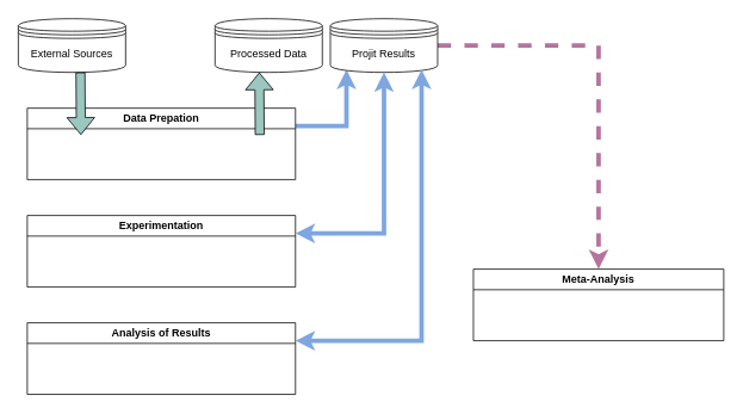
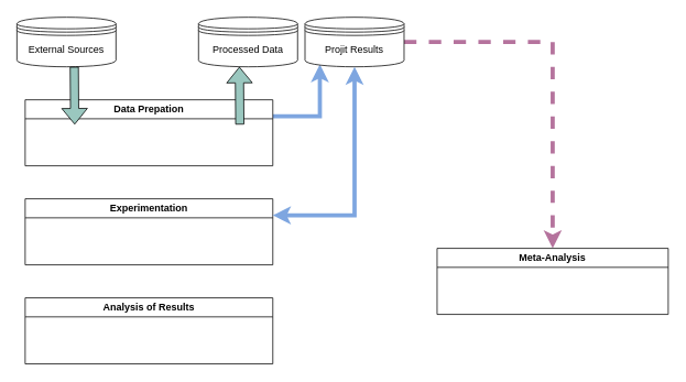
  <mxCell id="0" />
  <mxCell id="1" parent="0" />
  <mxCell id="2" value="External Sources" style="shape=datastore;whiteSpace=wrap;html=1;" vertex="1" parent="1"><mxGeometry x="20" y="20" width="120" height="60" as="geometry" /></mxCell>
  <mxCell id="3" style="edgeStyle=orthogonalEdgeStyle;rounded=0;orthogonalLoop=1;jettySize=auto;html=1;entryX=0.15;entryY=0.95;entryDx=0;entryDy=0;entryPerimeter=0;strokeColor=#7EA6E0;strokeWidth=5;exitX=1;exitY=0.25;exitDx=0;exitDy=0;" edge="1" parent="1" source="4" target="8"><mxGeometry relative="1" as="geometry"><mxPoint x="340" y="133" as="sourcePoint" /><mxPoint x="438" y="50" as="targetPoint" /></mxGeometry></mxCell>
  <mxCell id="4" value="Data Prepation" style="swimlane;whiteSpace=wrap;html=1;" vertex="1" parent="1"><mxGeometry x="30" y="120" width="300" height="80" as="geometry" /></mxCell>
  <mxCell id="5" value="" style="shape=flexArrow;endArrow=classic;html=1;rounded=0;fillColor=#9AC7BF;fillStyle=solid;" edge="1" parent="4"><mxGeometry width="50" height="50" relative="1" as="geometry"><mxPoint x="59.5" y="-40" as="sourcePoint" /><mxPoint x="60" y="30" as="targetPoint" /></mxGeometry></mxCell>
  <mxCell id="6" value="" style="shape=flexArrow;endArrow=classic;html=1;rounded=0;fillColor=#9AC7BF;fillStyle=solid;" edge="1" parent="4"><mxGeometry width="50" height="50" relative="1" as="geometry"><mxPoint x="260" y="30" as="sourcePoint" /><mxPoint x="259.5" y="-40" as="targetPoint" /></mxGeometry></mxCell>
  <mxCell id="7" style="edgeStyle=orthogonalEdgeStyle;rounded=0;orthogonalLoop=1;jettySize=auto;html=1;exitX=1;exitY=0.5;exitDx=0;exitDy=0;entryX=0.5;entryY=0;entryDx=0;entryDy=0;strokeColor=#B5739D;strokeWidth=5;dashed=1;" edge="1" parent="1" source="8" target="14"><mxGeometry relative="1" as="geometry" /></mxCell>
  <mxCell id="8" value="Projit Results" style="shape=datastore;whiteSpace=wrap;html=1;" vertex="1" parent="1"><mxGeometry x="369" y="20" width="120" height="60" as="geometry" /></mxCell>
  <mxCell id="9" value="Processed Data" style="shape=datastore;whiteSpace=wrap;html=1;" vertex="1" parent="1"><mxGeometry x="240" y="20" width="120" height="60" as="geometry" /></mxCell>
  <mxCell id="10" value="Experimentation" style="swimlane;whiteSpace=wrap;html=1;" vertex="1" parent="1"><mxGeometry x="30" y="240" width="300" height="80" as="geometry" /></mxCell>
  <mxCell id="11" value="Analysis of Results" style="swimlane;whiteSpace=wrap;html=1;" vertex="1" parent="1"><mxGeometry x="30" y="360" width="300" height="80" as="geometry" /></mxCell>
  <mxCell id="12" style="edgeStyle=orthogonalEdgeStyle;rounded=0;orthogonalLoop=1;jettySize=auto;html=1;entryX=0.5;entryY=1;entryDx=0;entryDy=0;strokeColor=#7EA6E0;strokeWidth=5;startArrow=classic;startFill=1;exitX=1;exitY=0.25;exitDx=0;exitDy=0;" edge="1" parent="1" source="10" target="8"><mxGeometry relative="1" as="geometry"><mxPoint x="340" y="256" as="sourcePoint" /><mxPoint x="438" y="200" as="targetPoint" /></mxGeometry></mxCell>
- <mxCell id="13" style="edgeStyle=orthogonalEdgeStyle;rounded=0;orthogonalLoop=1;jettySize=auto;html=1;entryX=0.85;entryY=0.95;entryDx=0;entryDy=0;strokeColor=#7EA6E0;strokeWidth=5;entryPerimeter=0;startArrow=classic;startFill=0;exitX=1;exitY=0.25;exitDx=0;exitDy=0;" edge="1" parent="1" source="11" target="8"><mxGeometry relative="1" as="geometry"><mxPoint x="340" y="376" as="sourcePoint" /><mxPoint x="480" y="200" as="targetPoint" /></mxGeometry></mxCell>
  <mxCell id="14" value="Meta-Analysis" style="swimlane;whiteSpace=wrap;html=1;" vertex="1" parent="1"><mxGeometry x="529" y="300" width="280" height="80" as="geometry" /></mxCell>
